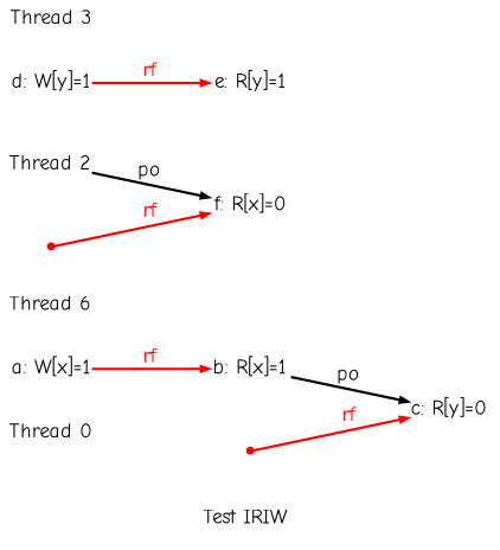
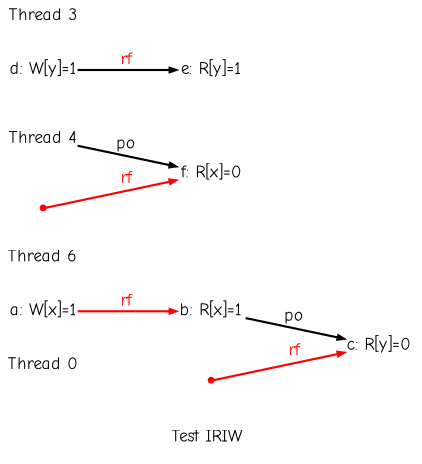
  digraph {
    fontname="Comic Neue"
    fontsize=8
    label="Test IRIW "
    rankdir=LR
    splines=true
    node [fixedsize=true fontname="Comic Neue" fontsize=8 shape=plaintext color=blue]
    edge [arrowsize=0.3 color=red fontcolor=red fontname="Comic Neue" fontsize=8]
    n1 [height=0.1 label="Thread 0" width=0.45 color=""]
    n2 [height=0.1 label="a: W[x]=1" rank=sink width=0.45]
    n3 [height=0.1 label="b: R[x]=1" rank=sink width=0.45]
    n4 [height=0.1 label="c: R[y]=0" rank=sink width=0.45]
    n5 [height=0.1 label="Thread 6" width=0.45 color=""]
-   n6 [height=0.1 label="Thread 2" width=0.45 color=""]
+   n6 [height=0.1 label="Thread 4" width=0.45 color=""]
    n7 [height=0.1 label="f: R[x]=0" rank=sink width=0.45]
    n8 [height=0.1 label="d: W[y]=1" rank=sink width=0.45]
    n9 [height=0.1 label="e: R[y]=1" rank=sink width=0.45]
    n10 [color=red height=0.1 label="Thread 3" width=0.45]
    initeiid2 [color=red height=0.03 shape=point width=0.03 fixedsize="" fontsize=""]
    initeiid5 [color=red height=0.03 shape=point width=0.03 fixedsize="" fontsize=""]
    n2 -> n3 [label=rf]
    n3 -> n4 [label=po color="" fontcolor=""]
    n6 -> n7 [label=po color="" fontcolor=""]
-   n8 -> n9 [label=rf]
+   n8 -> n9 [color=black label=rf]
    initeiid2 -> n4 [label=rf]
    initeiid5 -> n7 [label=rf]
  }
